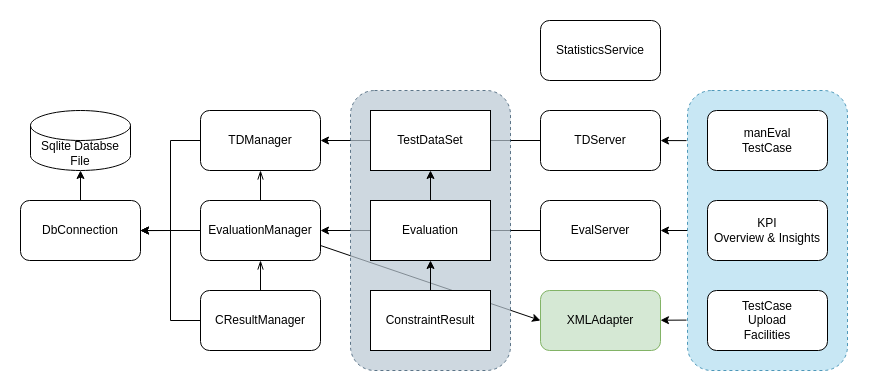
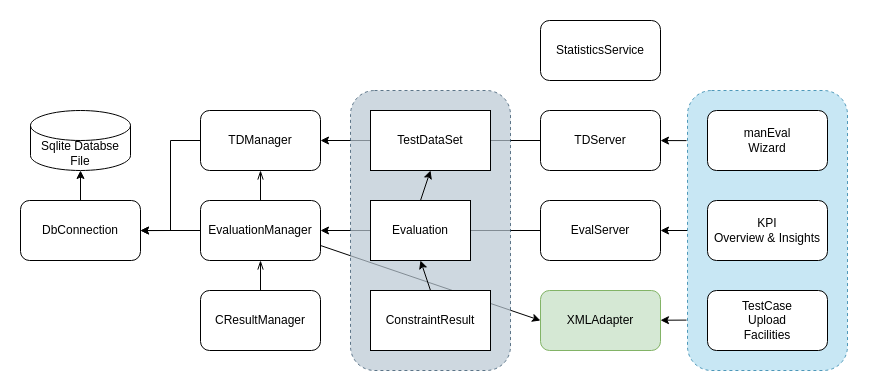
  <mxCell id="0" />
  <mxCell id="1" parent="0" />
  <mxCell id="2" style="edgeStyle=orthogonalEdgeStyle;rounded=0;orthogonalLoop=1;jettySize=auto;html=1;exitX=0;exitY=0.5;exitDx=0;exitDy=0;entryX=1;entryY=0.5;entryDx=0;entryDy=0;endArrow=classic;endFill=1;endSize=6;" edge="1" parent="1" source="26" target="9"><mxGeometry relative="1" as="geometry" /></mxCell>
  <mxCell id="3" style="rounded=0;orthogonalLoop=1;jettySize=auto;html=1;exitX=0;exitY=0.5;exitDx=0;exitDy=0;entryX=1;entryY=0.5;entryDx=0;entryDy=0;endArrow=classic;endFill=1;endSize=6;" edge="1" parent="1" source="28" target="7"><mxGeometry relative="1" as="geometry" /></mxCell>
  <mxCell id="4" style="edgeStyle=orthogonalEdgeStyle;rounded=0;orthogonalLoop=1;jettySize=auto;html=1;exitX=0;exitY=0.5;exitDx=0;exitDy=0;endArrow=classic;endFill=1;endSize=6;" edge="1" parent="1" source="7"><mxGeometry relative="1" as="geometry"><mxPoint x="140" y="230.103" as="targetPoint" /></mxGeometry></mxCell>
  <mxCell id="5" style="edgeStyle=orthogonalEdgeStyle;rounded=0;orthogonalLoop=1;jettySize=auto;html=1;entryX=0.5;entryY=1;entryDx=0;entryDy=0;endArrow=openThin;endFill=0;endSize=7;" edge="1" parent="1" source="7" target="9"><mxGeometry relative="1" as="geometry" /></mxCell>
  <mxCell id="6" style="edgeStyle=none;rounded=0;orthogonalLoop=1;jettySize=auto;html=1;exitX=1;exitY=0.75;exitDx=0;exitDy=0;entryX=0;entryY=0.5;entryDx=0;entryDy=0;endArrow=classic;endFill=1;endSize=6;" edge="1" parent="1" source="7" target="11"><mxGeometry relative="1" as="geometry" /></mxCell>
  <mxCell id="7" value="EvaluationManager" style="rounded=1;whiteSpace=wrap;html=1;" vertex="1" parent="1"><mxGeometry x="200" y="200" width="120" height="60" as="geometry" /></mxCell>
  <mxCell id="8" style="edgeStyle=orthogonalEdgeStyle;rounded=0;orthogonalLoop=1;jettySize=auto;html=1;exitX=0;exitY=0.5;exitDx=0;exitDy=0;entryX=1;entryY=0.5;entryDx=0;entryDy=0;endArrow=classic;endFill=1;endSize=6;" edge="1" parent="1" source="9" target="17"><mxGeometry relative="1" as="geometry" /></mxCell>
  <mxCell id="9" value="TDManager" style="rounded=1;whiteSpace=wrap;html=1;" vertex="1" parent="1"><mxGeometry x="200" y="110" width="120" height="60" as="geometry" /></mxCell>
  <mxCell id="10" style="edgeStyle=none;rounded=0;orthogonalLoop=1;jettySize=auto;html=1;entryX=-0.006;entryY=0.82;entryDx=0;entryDy=0;entryPerimeter=0;startArrow=classic;startFill=1;endArrow=none;endFill=0;endSize=6;" edge="1" parent="1" source="11" target="29"><mxGeometry relative="1" as="geometry" /></mxCell>
  <mxCell id="11" value="XMLAdapter" style="rounded=1;whiteSpace=wrap;html=1;fillColor=#d5e8d4;strokeColor=#82b366;" vertex="1" parent="1"><mxGeometry x="540" y="290" width="120" height="60" as="geometry" /></mxCell>
  <mxCell id="12" value="StatisticsService" style="rounded=1;whiteSpace=wrap;html=1;" vertex="1" parent="1"><mxGeometry x="540" y="20" width="120" height="60" as="geometry" /></mxCell>
  <mxCell id="13" style="edgeStyle=orthogonalEdgeStyle;rounded=0;orthogonalLoop=1;jettySize=auto;html=1;entryX=0.5;entryY=1;entryDx=0;entryDy=0;endArrow=openThin;endFill=0;endSize=7;" edge="1" parent="1" source="15" target="7"><mxGeometry relative="1" as="geometry" /></mxCell>
- <mxCell id="14" style="edgeStyle=orthogonalEdgeStyle;rounded=0;orthogonalLoop=1;jettySize=auto;html=1;entryX=1;entryY=0.5;entryDx=0;entryDy=0;endArrow=classic;endFill=1;endSize=6;" edge="1" parent="1" source="15" target="17"><mxGeometry relative="1" as="geometry" /></mxCell>
  <mxCell id="15" value="CResultManager" style="rounded=1;whiteSpace=wrap;html=1;" vertex="1" parent="1"><mxGeometry x="200" y="290" width="120" height="60" as="geometry" /></mxCell>
  <mxCell id="16" style="edgeStyle=none;rounded=0;orthogonalLoop=1;jettySize=auto;html=1;exitX=0.5;exitY=0;exitDx=0;exitDy=0;entryX=0.5;entryY=1;entryDx=0;entryDy=0;entryPerimeter=0;startArrow=none;startFill=0;endArrow=classic;endFill=1;endSize=6;" edge="1" parent="1" source="17" target="18"><mxGeometry relative="1" as="geometry" /></mxCell>
  <mxCell id="17" value="DbConnection" style="rounded=1;whiteSpace=wrap;html=1;" vertex="1" parent="1"><mxGeometry x="20" y="200" width="120" height="60" as="geometry" /></mxCell>
  <mxCell id="18" value="Sqlite Databse&lt;br&gt;File" style="shape=cylinder3;whiteSpace=wrap;html=1;boundedLbl=1;backgroundOutline=1;size=15;" vertex="1" parent="1"><mxGeometry x="30" y="110" width="100" height="60" as="geometry" /></mxCell>
  <mxCell id="19" value="" style="rounded=1;whiteSpace=wrap;html=1;dashed=1;opacity=70;fillColor=#bac8d3;strokeColor=#23445d;" vertex="1" parent="1"><mxGeometry x="350" y="90" width="160" height="280" as="geometry" /></mxCell>
  <mxCell id="20" style="edgeStyle=none;rounded=0;orthogonalLoop=1;jettySize=auto;html=1;exitX=0.5;exitY=0;exitDx=0;exitDy=0;entryX=0.5;entryY=1;entryDx=0;entryDy=0;endArrow=classic;endFill=1;endSize=6;" edge="1" parent="1" source="21" target="24"><mxGeometry relative="1" as="geometry" /></mxCell>
- <mxCell id="21" value="Evaluation" style="rounded=0;whiteSpace=wrap;html=1;" vertex="1" parent="1"><mxGeometry x="370" y="200" width="120" height="60" as="geometry" /></mxCell>
+ <mxCell id="21" value="Evaluation" style="rounded=0;whiteSpace=wrap;html=1;" vertex="1" parent="1"><mxGeometry x="370" y="200" width="100" height="60" as="geometry" /></mxCell>
  <mxCell id="22" style="edgeStyle=none;rounded=0;orthogonalLoop=1;jettySize=auto;html=1;exitX=0.5;exitY=0;exitDx=0;exitDy=0;entryX=0.5;entryY=1;entryDx=0;entryDy=0;endArrow=classic;endFill=1;endSize=6;" edge="1" parent="1" source="23" target="21"><mxGeometry relative="1" as="geometry" /></mxCell>
  <mxCell id="23" value="ConstraintResult" style="rounded=0;whiteSpace=wrap;html=1;" vertex="1" parent="1"><mxGeometry x="370" y="290" width="120" height="60" as="geometry" /></mxCell>
  <mxCell id="24" value="TestDataSet" style="rounded=0;whiteSpace=wrap;html=1;" vertex="1" parent="1"><mxGeometry x="370" y="110" width="120" height="60" as="geometry" /></mxCell>
  <mxCell id="25" style="edgeStyle=none;rounded=0;orthogonalLoop=1;jettySize=auto;html=1;entryX=-0.006;entryY=0.179;entryDx=0;entryDy=0;entryPerimeter=0;endArrow=none;endFill=0;endSize=6;startArrow=classic;startFill=1;" edge="1" parent="1" source="26" target="29"><mxGeometry relative="1" as="geometry" /></mxCell>
  <mxCell id="26" value="TDServer" style="rounded=1;whiteSpace=wrap;html=1;" vertex="1" parent="1"><mxGeometry x="540" y="110" width="120" height="60" as="geometry" /></mxCell>
  <mxCell id="27" style="edgeStyle=none;rounded=0;orthogonalLoop=1;jettySize=auto;html=1;entryX=0;entryY=0.5;entryDx=0;entryDy=0;startArrow=classic;startFill=1;endArrow=none;endFill=0;endSize=6;" edge="1" parent="1" source="28" target="29"><mxGeometry relative="1" as="geometry" /></mxCell>
  <mxCell id="28" value="EvalServer" style="rounded=1;whiteSpace=wrap;html=1;" vertex="1" parent="1"><mxGeometry x="540" y="200" width="120" height="60" as="geometry" /></mxCell>
  <mxCell id="29" value="" style="rounded=1;whiteSpace=wrap;html=1;dashed=1;opacity=70;fillColor=#b1ddf0;strokeColor=#10739e;" vertex="1" parent="1"><mxGeometry x="687" y="90" width="160" height="280" as="geometry" /></mxCell>
- <mxCell id="30" value="manEval&lt;br&gt;TestCase" style="rounded=1;whiteSpace=wrap;html=1;" vertex="1" parent="1"><mxGeometry x="707" y="110" width="120" height="60" as="geometry" /></mxCell>
+ <mxCell id="30" value="manEval&lt;br&gt;Wizard" style="rounded=1;whiteSpace=wrap;html=1;" vertex="1" parent="1"><mxGeometry x="707" y="110" width="120" height="60" as="geometry" /></mxCell>
  <mxCell id="31" value="KPI&lt;br&gt;Overview &amp;amp; Insights" style="rounded=1;whiteSpace=wrap;html=1;" vertex="1" parent="1"><mxGeometry x="707" y="200" width="120" height="60" as="geometry" /></mxCell>
  <mxCell id="32" value="TestCase&lt;br&gt;Upload&lt;br&gt;Facilities" style="rounded=1;whiteSpace=wrap;html=1;" vertex="1" parent="1"><mxGeometry x="707" y="290" width="120" height="60" as="geometry" /></mxCell>
